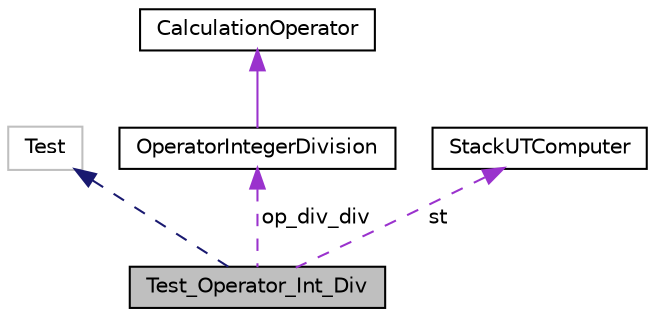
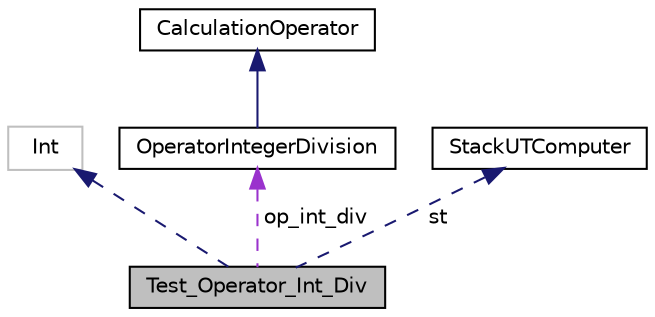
  digraph {
    node [color=black fillcolor=white fontname=Helvetica fontsize=10 shape=record style=filled]
    edge [color=midnightblue dir=back fontname=Helvetica fontsize=10 labelfontname=Helvetica labelfontsize=10 style=dashed]
    n1 [fillcolor=grey75 fontcolor=black height=0.2 label=Test_Operator_Int_Div width=0.4]
-   n2 [color=grey75 height=0.2 label=Test width=0.4]
+   n2 [color=grey75 height=0.2 label=Int width=0.4]
    n3 [height=0.2 label=OperatorIntegerDivision width=0.4]
    n4 [height=0.2 label=CalculationOperator width=0.4]
    n5 [height=0.2 label=StackUTComputer width=0.4]
    n2 -> n1
-   n3 -> n1 [color=darkorchid3 label=" op_div_div"]
-   n4 -> n3 [color=darkorchid3 style=solid]
-   n5 -> n1 [color=darkorchid3 label=" st"]
+   n3 -> n1 [color=darkorchid3 label=" op_int_div"]
+   n4 -> n3 [style=solid]
+   n5 -> n1 [label=" st"]
  }
